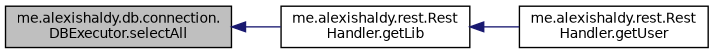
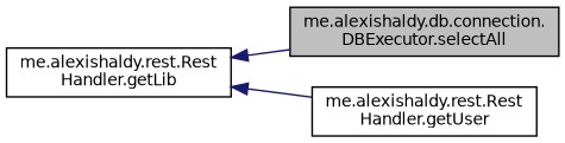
  digraph {
    rankdir=LR
    node [color=black fillcolor=white fontname=Helvetica fontsize=10 shape=record style=filled]
    edge [color=midnightblue dir=back fontname=Helvetica fontsize=10 labelfontname=Helvetica labelfontsize=10 style=solid]
    n1 [fillcolor=grey75 fontcolor=black height=0.2 label="me.alexishaldy.db.connection.\lDBExecutor.selectAll" width=0.4]
    n2 [height=0.2 label="me.alexishaldy.rest.Rest\lHandler.getLib" width=0.4]
    n3 [height=0.2 label="me.alexishaldy.rest.Rest\lHandler.getUser" width=0.4]
-   n1 -> n2
+   n2 -> n1
    n2 -> n3
  }
